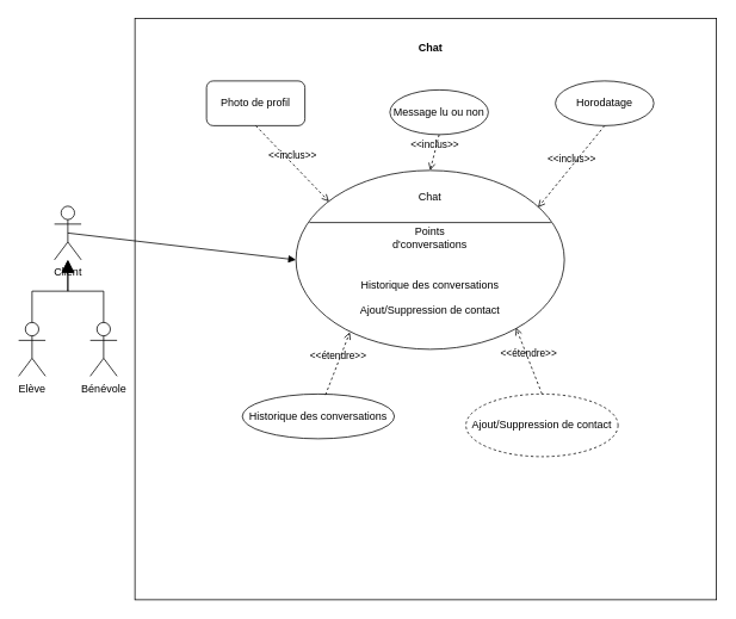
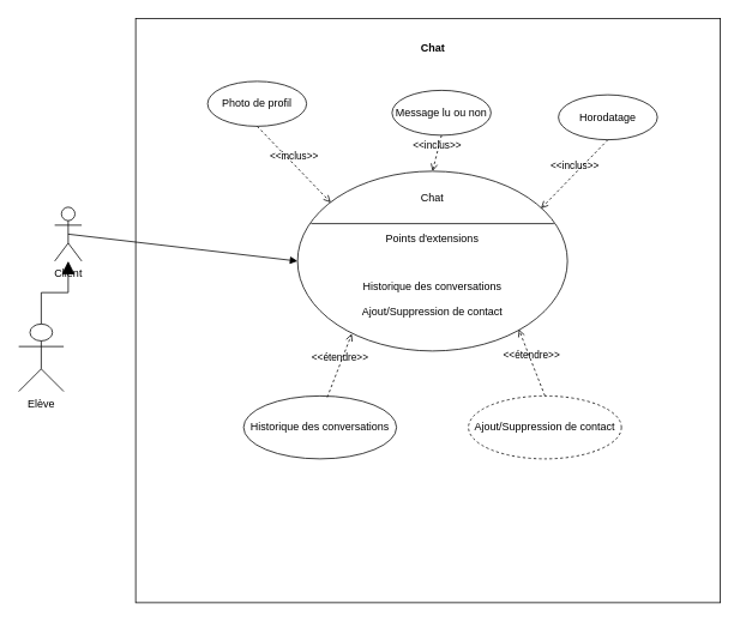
  <mxCell id="0" />
  <mxCell id="1" parent="0" />
  <mxCell id="2" value="" style="rounded=0;whiteSpace=wrap;html=1;" vertex="1" parent="1"><mxGeometry x="150" y="20" width="650" height="650" as="geometry" /></mxCell>
  <mxCell id="3" value="Chat" style="text;align=center;fontStyle=1;verticalAlign=middle;spacingLeft=3;spacingRight=3;strokeColor=none;rotatable=0;points=[[0,0.5],[1,0.5]];portConstraint=eastwest;html=1;" vertex="1" parent="1"><mxGeometry x="440" width="80" height="26" as="geometry" y="40" /></mxCell>
  <mxCell id="4" value="Client" style="shape=umlActor;verticalLabelPosition=bottom;verticalAlign=top;html=1;" vertex="1" parent="1"><mxGeometry x="60" y="230" width="30" height="60" as="geometry" /></mxCell>
- <mxCell id="5" value="Elève" style="shape=umlActor;verticalLabelPosition=bottom;verticalAlign=top;html=1;" vertex="1" parent="1"><mxGeometry x="20" y="360" width="30" height="60" as="geometry" /></mxCell>
- <mxCell id="6" value="Bénévole" style="shape=umlActor;verticalLabelPosition=bottom;verticalAlign=top;html=1;" vertex="1" parent="1"><mxGeometry x="100" y="360" width="30" height="60" as="geometry" /></mxCell>
+ <mxCell id="5" value="Elève" style="shape=umlActor;verticalLabelPosition=bottom;verticalAlign=top;html=1;" vertex="1" parent="1"><mxGeometry x="20" y="360" width="50" height="75" as="geometry" /></mxCell>
  <mxCell id="7" value="" style="endArrow=block;endFill=1;endSize=12;html=1;rounded=0;exitX=0.5;exitY=0;exitDx=0;exitDy=0;exitPerimeter=0;edgeStyle=orthogonalEdgeStyle;" edge="1" parent="1" source="5" target="4"><mxGeometry width="160" relative="1" as="geometry"><mxPoint x="70" y="370" as="sourcePoint" /><mxPoint x="80" y="300" as="targetPoint" /></mxGeometry></mxCell>
- <mxCell id="8" value="" style="endArrow=open;endFill=1;endSize=12;html=1;rounded=0;exitX=0.5;exitY=0;exitDx=0;exitDy=0;exitPerimeter=0;edgeStyle=orthogonalEdgeStyle;" edge="1" parent="1" source="6" target="4"><mxGeometry width="160" relative="1" as="geometry"><mxPoint x="45" y="370" as="sourcePoint" /><mxPoint x="85" y="300" as="targetPoint" /></mxGeometry></mxCell>
  <mxCell id="9" value="" style="shape=ellipse;container=1;horizontal=1;horizontalStack=0;resizeParent=1;resizeParentMax=0;resizeLast=0;html=1;dashed=0;collapsible=0;" vertex="1" parent="1"><mxGeometry x="330" y="190" width="300" height="200" as="geometry" /></mxCell>
  <mxCell id="10" value="Chat" style="html=1;strokeColor=none;fillColor=none;align=center;verticalAlign=middle;rotatable=0;whiteSpace=wrap;" vertex="1" parent="9"><mxGeometry x="120" y="20" width="60" height="20" as="geometry" /></mxCell>
  <mxCell id="11" value="" style="line;strokeWidth=1;fillColor=none;rotatable=0;labelPosition=right;points=[];portConstraint=eastwest;dashed=0;resizeWidth=1;" vertex="1" parent="9"><mxGeometry x="15.0" y="50" width="270" height="16.667" as="geometry" /></mxCell>
- <mxCell id="12" value="Points d'conversations" style="text;html=1;align=center;verticalAlign=middle;rotatable=0;fillColor=none;strokeColor=none;whiteSpace=wrap;" vertex="1" parent="9"><mxGeometry x="90" y="50" width="120" height="50" as="geometry" /></mxCell>
+ <mxCell id="12" value="Points d'extensions" style="text;html=1;align=center;verticalAlign=middle;rotatable=0;fillColor=none;strokeColor=none;whiteSpace=wrap;" vertex="1" parent="9"><mxGeometry x="90" y="50" width="120" height="50" as="geometry" /></mxCell>
  <mxCell id="13" value="Historique des conversations&lt;br&gt;&lt;br&gt;Ajout/Suppression de contact&lt;br&gt;" style="text;html=1;align=center;verticalAlign=middle;rotatable=0;fillColor=none;strokeColor=none;whiteSpace=wrap;" vertex="1" parent="9"><mxGeometry y="116.667" width="300" height="50" as="geometry" /></mxCell>
  <mxCell id="14" value="" style="html=1;verticalAlign=bottom;labelBackgroundColor=none;endArrow=block;endFill=1;rounded=0;exitX=0.5;exitY=0.5;exitDx=0;exitDy=0;exitPerimeter=0;entryX=0;entryY=0.5;entryDx=0;entryDy=0;" edge="1" parent="1" source="4" target="9"><mxGeometry width="160" relative="1" as="geometry"><mxPoint x="120" y="430" as="sourcePoint" /><mxPoint x="184" y="446.504" as="targetPoint" /></mxGeometry></mxCell>
- <mxCell id="15" value="Historique des conversations" style="ellipse;html=1;whiteSpace=wrap;" vertex="1" parent="1"><mxGeometry x="270" y="440" width="170" height="50" as="geometry" /></mxCell>
+ <mxCell id="15" value="Historique des conversations" style="ellipse;html=1;whiteSpace=wrap;" vertex="1" parent="1"><mxGeometry x="270" y="440" width="170" height="70" as="geometry" /></mxCell>
  <mxCell id="16" value="&amp;lt;&amp;lt;étendre&amp;gt;&amp;gt;" style="html=1;verticalAlign=bottom;labelBackgroundColor=none;endArrow=open;endFill=0;dashed=1;rounded=0;exitX=0.547;exitY=0.021;exitDx=0;exitDy=0;exitPerimeter=0;entryX=0.201;entryY=0.904;entryDx=0;entryDy=0;entryPerimeter=0;" edge="1" parent="1" source="15" target="9"><mxGeometry width="160" relative="1" as="geometry"><mxPoint x="340" y="350" as="sourcePoint" /><mxPoint x="330" y="390" as="targetPoint" /></mxGeometry></mxCell>
  <mxCell id="17" value="Ajout/Suppression de contact" style="ellipse;html=1;whiteSpace=wrap;dashed=1;" vertex="1" parent="1"><mxGeometry x="520" y="440" width="170" height="70" as="geometry" /></mxCell>
  <mxCell id="18" value="&amp;lt;&amp;lt;étendre&amp;gt;&amp;gt;" style="html=1;verticalAlign=bottom;labelBackgroundColor=none;endArrow=open;endFill=0;dashed=1;rounded=0;exitX=0.5;exitY=0;exitDx=0;exitDy=0;entryX=0.82;entryY=0.88;entryDx=0;entryDy=0;entryPerimeter=0;" edge="1" parent="1" source="17" target="9"><mxGeometry width="160" relative="1" as="geometry"><mxPoint x="273" y="451" as="sourcePoint" /><mxPoint x="480" y="410" as="targetPoint" /></mxGeometry></mxCell>
- <mxCell id="19" value="Photo de profil" style="html=1;whiteSpace=wrap;rounded=1;" vertex="1" parent="1"><mxGeometry x="230" y="90" width="110" height="50" as="geometry" /></mxCell>
+ <mxCell id="19" value="Photo de profil" style="ellipse;html=1;whiteSpace=wrap;" vertex="1" parent="1"><mxGeometry x="230" y="90" width="110" height="50" as="geometry" /></mxCell>
  <mxCell id="20" value="Message lu ou non" style="ellipse;html=1;whiteSpace=wrap;" vertex="1" parent="1"><mxGeometry x="435" y="100" width="110" height="50" as="geometry" /></mxCell>
- <mxCell id="21" value="Horodatage" style="ellipse;html=1;whiteSpace=wrap;" vertex="1" parent="1"><mxGeometry x="620" y="90" width="110" height="50" as="geometry" /></mxCell>
+ <mxCell id="21" value="Horodatage" style="ellipse;html=1;whiteSpace=wrap;" vertex="1" parent="1"><mxGeometry x="620" y="105" width="110" height="50" as="geometry" /></mxCell>
  <mxCell id="22" value="&amp;lt;&amp;lt;inclus&amp;gt;&amp;gt;" style="html=1;verticalAlign=bottom;labelBackgroundColor=none;endArrow=open;endFill=0;dashed=1;rounded=0;exitX=0.5;exitY=1;exitDx=0;exitDy=0;entryX=0.123;entryY=0.174;entryDx=0;entryDy=0;entryPerimeter=0;" edge="1" parent="1" source="19" target="9"><mxGeometry width="160" relative="1" as="geometry"><mxPoint x="300" y="180" as="sourcePoint" /><mxPoint x="460" y="180" as="targetPoint" /></mxGeometry></mxCell>
  <mxCell id="23" value="&amp;lt;&amp;lt;inclus&amp;gt;&amp;gt;" style="html=1;verticalAlign=bottom;labelBackgroundColor=none;endArrow=open;endFill=0;dashed=1;rounded=0;exitX=0.5;exitY=1;exitDx=0;exitDy=0;entryX=0.5;entryY=0;entryDx=0;entryDy=0;" edge="1" parent="1" source="20" target="9"><mxGeometry width="160" relative="1" as="geometry"><mxPoint x="460" y="160" as="sourcePoint" /><mxPoint x="620" y="160" as="targetPoint" /></mxGeometry></mxCell>
  <mxCell id="24" value="&amp;lt;&amp;lt;inclus&amp;gt;&amp;gt;" style="html=1;verticalAlign=bottom;labelBackgroundColor=none;endArrow=open;endFill=0;dashed=1;rounded=0;exitX=0.5;exitY=1;exitDx=0;exitDy=0;entryX=0.902;entryY=0.207;entryDx=0;entryDy=0;entryPerimeter=0;" edge="1" parent="1" source="21" target="9"><mxGeometry width="160" relative="1" as="geometry"><mxPoint x="490" y="150" as="sourcePoint" /><mxPoint x="490" y="200" as="targetPoint" /></mxGeometry></mxCell>
